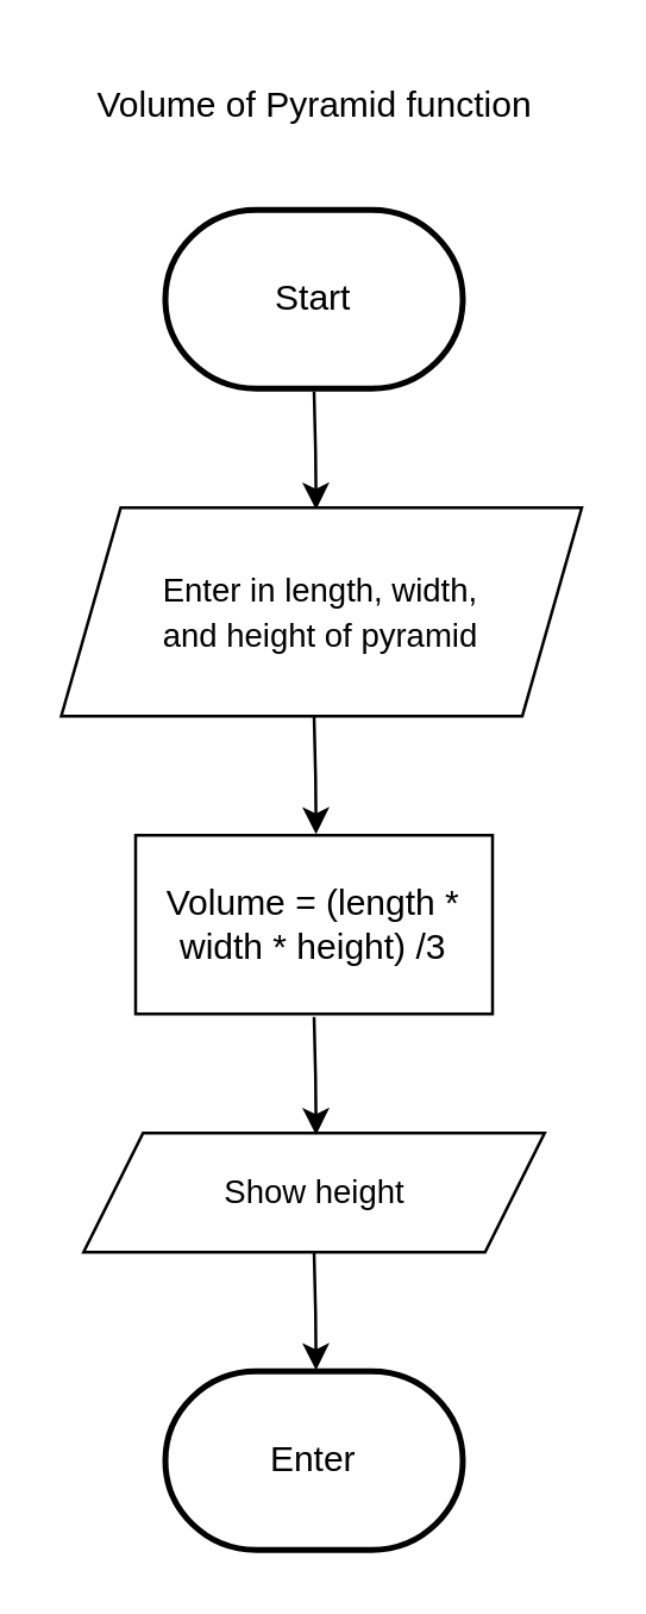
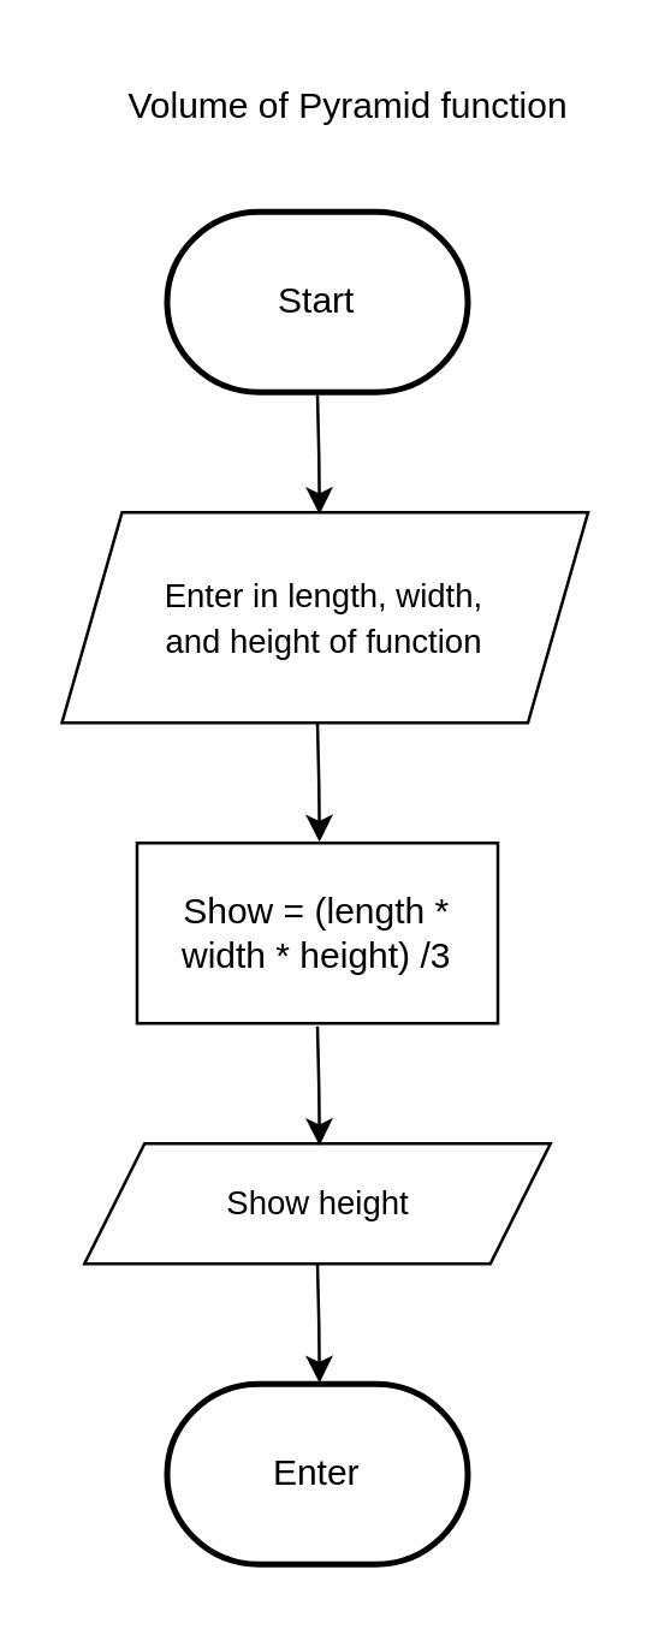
  <mxCell id="0" />
  <mxCell id="1" parent="0" />
  <mxCell id="2" style="edgeStyle=orthogonalEdgeStyle;html=1;rounded=0;entryX=0.451;entryY=-0.005;entryDx=0;entryDy=0;entryPerimeter=0;" parent="1" edge="1"><mxGeometry relative="1" as="geometry"><mxPoint x="105" y="131" as="sourcePoint" /><mxPoint x="105.69" y="170.65" as="targetPoint" /></mxGeometry></mxCell>
  <mxCell id="3" value="Start" style="strokeWidth=2;html=1;shape=mxgraph.flowchart.terminator;whiteSpace=wrap;" parent="1" vertex="1"><mxGeometry x="55" y="70" width="100" height="60" as="geometry" /></mxCell>
  <mxCell id="4" value="Enter" style="strokeWidth=2;html=1;shape=mxgraph.flowchart.terminator;whiteSpace=wrap;" parent="1" vertex="1"><mxGeometry x="55" y="460" width="100" height="60" as="geometry" /></mxCell>
- <mxCell id="5" value="Volume of Pyramid function" style="text;html=1;align=center;verticalAlign=middle;resizable=0;points=[];autosize=1;strokeColor=none;fillColor=none;" vertex="1" parent="1"><mxGeometry x="20" y="20" width="170" height="30" as="geometry" /></mxCell>
+ <mxCell id="5" value="Volume of Pyramid function" style="text;html=1;align=center;verticalAlign=middle;resizable=0;points=[];autosize=1;strokeColor=none;fillColor=none;" vertex="1" parent="1"><mxGeometry x="30" y="20" width="170" height="30" as="geometry" /></mxCell>
  <mxCell id="6" value="&lt;font style=&quot;font-size: 11px;&quot;&gt;Show height&lt;/font&gt;" style="shape=parallelogram;perimeter=parallelogramPerimeter;whiteSpace=wrap;html=1;fixedSize=1;" vertex="1" parent="1"><mxGeometry x="27.5" y="380" width="155" height="40" as="geometry" /></mxCell>
- <mxCell id="7" value="&lt;span style=&quot;color: rgb(0, 0, 0);&quot;&gt;Volume = (length * width * height) /3&lt;/span&gt;" style="rounded=0;whiteSpace=wrap;html=1;" vertex="1" parent="1"><mxGeometry x="45" y="280" width="120" height="60" as="geometry" /></mxCell>
- <mxCell id="8" value="&lt;font style=&quot;font-size: 11px;&quot;&gt;Enter in length, width,&lt;/font&gt;&lt;div&gt;&lt;font style=&quot;font-size: 11px;&quot;&gt;and height of pyramid&lt;/font&gt;&lt;/div&gt;" style="shape=parallelogram;perimeter=parallelogramPerimeter;whiteSpace=wrap;html=1;fixedSize=1;" vertex="1" parent="1"><mxGeometry x="20" y="170" width="175" height="70" as="geometry" /></mxCell>
+ <mxCell id="7" value="&lt;span style=&quot;color: rgb(0, 0, 0);&quot;&gt;Show = (length * width * height) /3&lt;/span&gt;" style="rounded=0;whiteSpace=wrap;html=1;" vertex="1" parent="1"><mxGeometry x="45" y="280" width="120" height="60" as="geometry" /></mxCell>
+ <mxCell id="8" value="&lt;font style=&quot;font-size: 11px;&quot;&gt;Enter in length, width,&lt;/font&gt;&lt;div&gt;&lt;font style=&quot;font-size: 11px;&quot;&gt;and height of function&lt;/font&gt;&lt;/div&gt;" style="shape=parallelogram;perimeter=parallelogramPerimeter;whiteSpace=wrap;html=1;fixedSize=1;" vertex="1" parent="1"><mxGeometry x="20" y="170" width="175" height="70" as="geometry" /></mxCell>
  <mxCell id="9" style="edgeStyle=orthogonalEdgeStyle;html=1;rounded=0;entryX=0.451;entryY=-0.005;entryDx=0;entryDy=0;entryPerimeter=0;" edge="1" parent="1"><mxGeometry relative="1" as="geometry"><mxPoint x="105" y="240" as="sourcePoint" /><mxPoint x="105.69" y="279.65" as="targetPoint" /></mxGeometry></mxCell>
  <mxCell id="10" style="edgeStyle=orthogonalEdgeStyle;html=1;rounded=0;entryX=0.451;entryY=-0.005;entryDx=0;entryDy=0;entryPerimeter=0;" edge="1" parent="1"><mxGeometry relative="1" as="geometry"><mxPoint x="105" y="341" as="sourcePoint" /><mxPoint x="105.69" y="380.65" as="targetPoint" /></mxGeometry></mxCell>
  <mxCell id="11" style="edgeStyle=orthogonalEdgeStyle;html=1;rounded=0;entryX=0.451;entryY=-0.005;entryDx=0;entryDy=0;entryPerimeter=0;" edge="1" parent="1"><mxGeometry relative="1" as="geometry"><mxPoint x="105" y="420" as="sourcePoint" /><mxPoint x="105.69" y="459.65" as="targetPoint" /></mxGeometry></mxCell>
